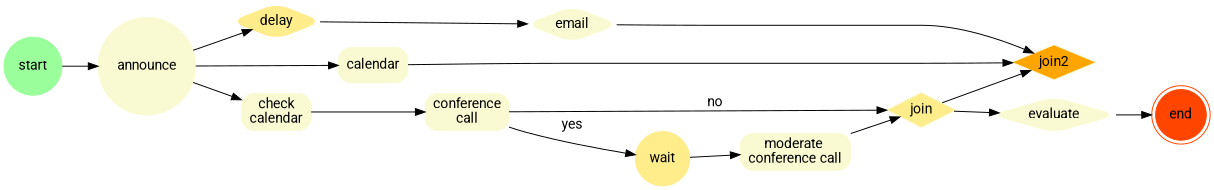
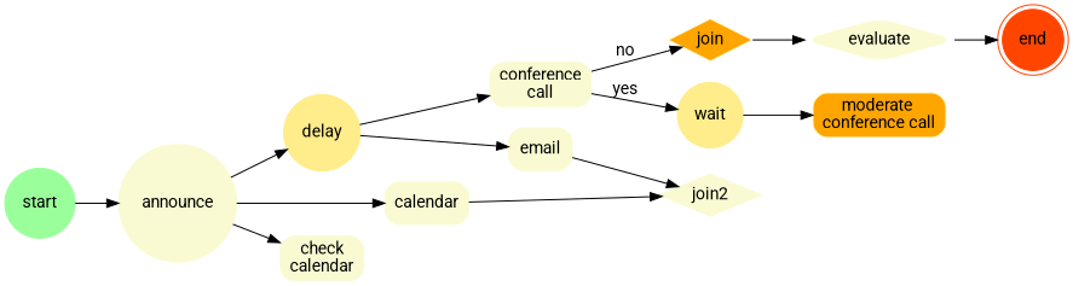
  digraph {
    fontname=Roboto
    rankdir=LR
    node [color=lightgoldenrodyellow fontname=Roboto shape=rectangle style="rounded,filled"]
    edge [fontname=Roboto]
    start [color=palegreen1 shape=circle]
    announce [shape=circle]
-   delay [color=lightgoldenrod1 shape=diamond]
+   delay [color=lightgoldenrod1 shape=circle]
    n4 [label=calendar]
    n5 [label="check\ncalendar"]
    end [color=orangered shape=doublecircle]
-   join [fillcolor=lightgoldenrod1 shape=diamond style=filled]
-   join2 [fillcolor=orange shape=diamond style=filled]
+   join [fillcolor=orange shape=diamond style=filled]
+   join2 [fillcolor=lightgoldenrodyellow shape=diamond style=filled]
    evaluate [shape=diamond]
    wait [color=lightgoldenrod1 shape=circle]
-   n11 [label="moderate \nconference call"]
-   email [shape=diamond]
+   n11 [label="moderate \nconference call" fillcolor=orange]
+   email
    n13 [label="conference\ncall"]
    start -> announce
    announce -> delay
    announce -> n4
    announce -> n5
    delay -> email
    n4 -> join2
-   n5 -> n13
-   join -> join2
+   delay -> n13
    join -> evaluate
    evaluate -> end
    wait -> n11
-   n11 -> join
    email -> join2
    n13 -> join [label=no]
    n13 -> wait [label=yes]
  }
